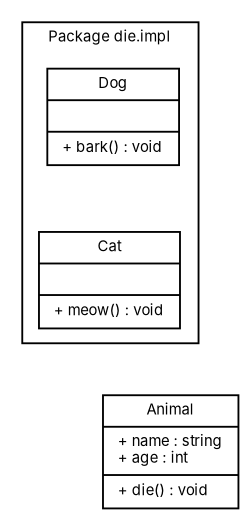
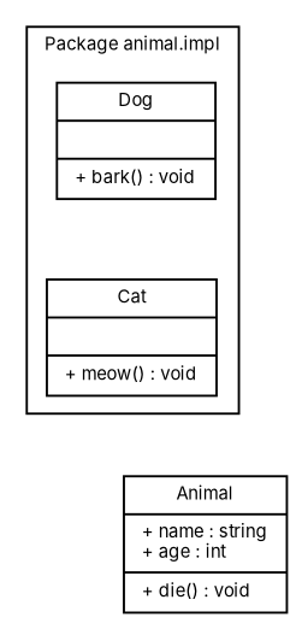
  digraph {
    fontname=Inter
    node [fontsize=8 shape=record fontname=Inter]
    edge [arrowhead=empty fontsize=8 headlabel="0..*" taillabel="0..*" fontname=Inter]
    n1 [label="{Dog||+ bark() : void\l}"]
    n2 [label="{Cat||+ meow() : void\l}"]
    n3 [label="{Animal|+ name : string\l+ age : int\l|+ die() : void\l}"]
    subgraph sub_1 {
      fontsize=8
      label=Diagramm
      nodesep=1
      splines=ortho
      n3
      subgraph cluster_2 {
        fontsize=8
-       label="Package die.impl"
+       label="Package animal.impl"
        nodesep=1
        splines=ortho
        n1
        n2
      }
    }
    n1 -> n2 [arrowhead=none]
    n1 -> n3
    n2 -> n3
  }
